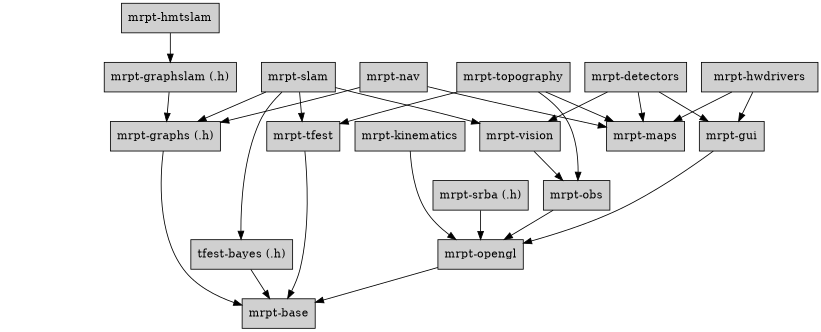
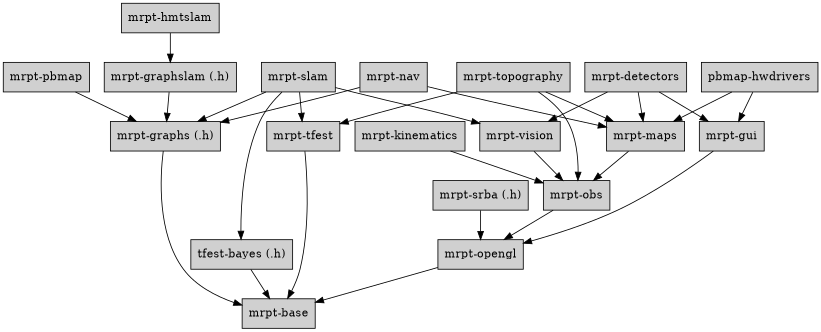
  digraph {
    node [fillcolor="#D0D0D0" shape=box style=filled]
    n1 [label="mrpt-base"]
    n2 [label="mrpt-graphs (.h)"]
    n3 [label="tfest-bayes (.h)"]
    n4 [label="mrpt-opengl"]
    n5 [label="mrpt-gui"]
    n6 [label="mrpt-obs"]
-   n7 [label="mrpt-hwdrivers"]
+   n7 [label="pbmap-hwdrivers"]
    n8 [label="mrpt-maps"]
    n9 [label="mrpt-topography"]
    n10 [label="mrpt-tfest"]
    n11 [label="mrpt-vision"]
    n12 [label="mrpt-slam"]
    n13 [label="mrpt-graphslam (.h)"]
    n14 [label="mrpt-hmtslam"]
    n15 [label="mrpt-nav"]
    n16 [label="mrpt-detectors"]
    n17 [label="mrpt-kinematics"]
    n18 [label="mrpt-srba (.h)"]
+   n19 [label="mrpt-pbmap"]
    n2 -> n1
    n3 -> n1
    n4 -> n1
    n5 -> n4
    n6 -> n4
    n7 -> n5
    n7 -> n8
+   n8 -> n6
    n9 -> n6
    n9 -> n8
    n9 -> n10
    n10 -> n1
    n11 -> n6
    n12 -> n2
    n12 -> n3
    n12 -> n10
    n12 -> n11
    n13 -> n2
    n14 -> n13
    n15 -> n2
    n15 -> n8
    n16 -> n5
    n16 -> n8
    n16 -> n11
-   n17 -> n4
+   n17 -> n6
    n18 -> n4
+   n19 -> n2
  }
